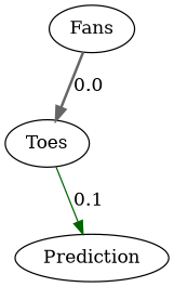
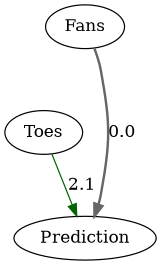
  digraph {
    rankdir=TB
    node [fillcolor=white style=filled]
    n1 [label=Toes]
    n2 [label=Prediction]
    n3 [label=Fans]
-   n1 -> n2 [color=darkgreen label=0.1 style=solid]
-   n3 -> n1 [color=gray40 label=0.0 style=bold]
+   n1 -> n2 [color=darkgreen label=2.1 style=solid]
+   n3 -> n2 [color=gray40 label=0.0 style=bold]
  }
